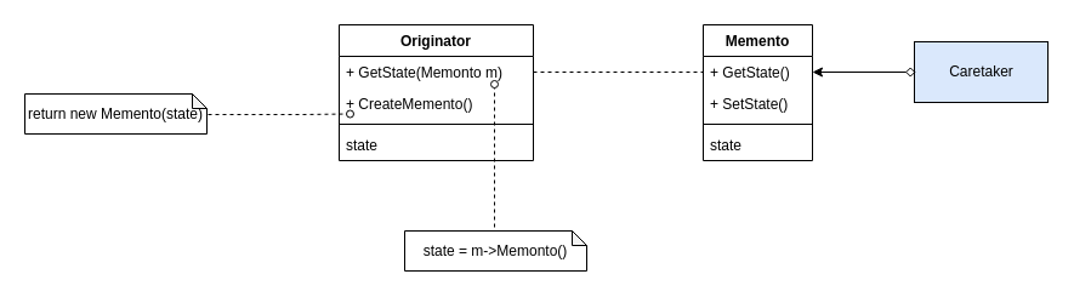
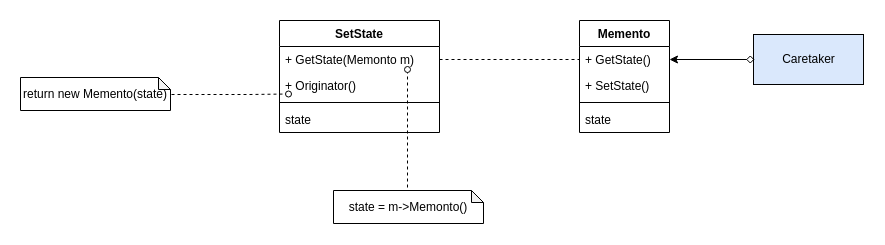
  <mxCell id="0" />
  <mxCell id="1" parent="0" />
- <mxCell id="2" value="Originator" style="swimlane;fontStyle=1;align=center;verticalAlign=top;childLayout=stackLayout;horizontal=1;startSize=26;horizontalStack=0;resizeParent=1;resizeParentMax=0;resizeLast=0;collapsible=1;marginBottom=0;" vertex="1" parent="1"><mxGeometry x="279" y="20" width="160" height="112" as="geometry" /></mxCell>
+ <mxCell id="2" value="SetState" style="swimlane;fontStyle=1;align=center;verticalAlign=top;childLayout=stackLayout;horizontal=1;startSize=26;horizontalStack=0;resizeParent=1;resizeParentMax=0;resizeLast=0;collapsible=1;marginBottom=0;" vertex="1" parent="1"><mxGeometry x="279" y="20" width="160" height="112" as="geometry" /></mxCell>
  <mxCell id="3" value="+ GetState(Memonto m)" style="text;strokeColor=none;fillColor=none;align=left;verticalAlign=top;spacingLeft=4;spacingRight=4;overflow=hidden;rotatable=0;points=[[0,0.5],[1,0.5]];portConstraint=eastwest;" vertex="1" parent="2"><mxGeometry y="26" width="160" height="26" as="geometry" /></mxCell>
- <mxCell id="4" value="+ CreateMemento()" style="text;strokeColor=none;fillColor=none;align=left;verticalAlign=top;spacingLeft=4;spacingRight=4;overflow=hidden;rotatable=0;points=[[0,0.5],[1,0.5]];portConstraint=eastwest;" vertex="1" parent="2"><mxGeometry y="52" width="160" height="26" as="geometry" /></mxCell>
+ <mxCell id="4" value="+ Originator()" style="text;strokeColor=none;fillColor=none;align=left;verticalAlign=top;spacingLeft=4;spacingRight=4;overflow=hidden;rotatable=0;points=[[0,0.5],[1,0.5]];portConstraint=eastwest;" vertex="1" parent="2"><mxGeometry y="52" width="160" height="26" as="geometry" /></mxCell>
  <mxCell id="5" value="" style="line;strokeWidth=1;fillColor=none;align=left;verticalAlign=middle;spacingTop=-1;spacingLeft=3;spacingRight=3;rotatable=0;labelPosition=right;points=[];portConstraint=eastwest;" vertex="1" parent="2"><mxGeometry y="78" width="160" height="8" as="geometry" /></mxCell>
  <mxCell id="6" value="state" style="text;strokeColor=none;fillColor=none;align=left;verticalAlign=top;spacingLeft=4;spacingRight=4;overflow=hidden;rotatable=0;points=[[0,0.5],[1,0.5]];portConstraint=eastwest;" vertex="1" parent="2"><mxGeometry y="86" width="160" height="26" as="geometry" /></mxCell>
  <mxCell id="7" value="Memento" style="swimlane;fontStyle=1;align=center;verticalAlign=top;childLayout=stackLayout;horizontal=1;startSize=26;horizontalStack=0;resizeParent=1;resizeParentMax=0;resizeLast=0;collapsible=1;marginBottom=0;glass=0;" vertex="1" parent="1"><mxGeometry x="579" y="20" width="90" height="112" as="geometry" /></mxCell>
  <mxCell id="8" value="+ GetState()" style="text;strokeColor=none;fillColor=none;align=left;verticalAlign=top;spacingLeft=4;spacingRight=4;overflow=hidden;rotatable=0;points=[[0,0.5],[1,0.5]];portConstraint=eastwest;" vertex="1" parent="7"><mxGeometry y="26" width="90" height="26" as="geometry" /></mxCell>
  <mxCell id="9" value="+ SetState()" style="text;strokeColor=none;fillColor=none;align=left;verticalAlign=top;spacingLeft=4;spacingRight=4;overflow=hidden;rotatable=0;points=[[0,0.5],[1,0.5]];portConstraint=eastwest;" vertex="1" parent="7"><mxGeometry y="52" width="90" height="26" as="geometry" /></mxCell>
  <mxCell id="10" value="" style="line;strokeWidth=1;fillColor=none;align=left;verticalAlign=middle;spacingTop=-1;spacingLeft=3;spacingRight=3;rotatable=0;labelPosition=right;points=[];portConstraint=eastwest;" vertex="1" parent="7"><mxGeometry y="78" width="90" height="8" as="geometry" /></mxCell>
  <mxCell id="11" value="state" style="text;strokeColor=none;fillColor=none;align=left;verticalAlign=top;spacingLeft=4;spacingRight=4;overflow=hidden;rotatable=0;points=[[0,0.5],[1,0.5]];portConstraint=eastwest;" vertex="1" parent="7"><mxGeometry y="86" width="90" height="26" as="geometry" /></mxCell>
  <mxCell id="12" value="Caretaker" style="html=1;fillColor=#dae8fc;" vertex="1" parent="1"><mxGeometry x="753" y="34" width="110" height="50" as="geometry" /></mxCell>
  <mxCell id="13" style="edgeStyle=orthogonalEdgeStyle;rounded=0;orthogonalLoop=1;jettySize=auto;html=1;dashed=1;endArrow=none;endFill=0;" edge="1" parent="1"><mxGeometry relative="1" as="geometry"><mxPoint x="439" y="59" as="sourcePoint" /><mxPoint x="579" y="59" as="targetPoint" /><Array as="points"><mxPoint x="579" y="59" /></Array></mxGeometry></mxCell>
  <mxCell id="14" style="edgeStyle=orthogonalEdgeStyle;rounded=0;orthogonalLoop=1;jettySize=auto;html=1;exitX=0.933;exitY=0.5;exitDx=0;exitDy=0;exitPerimeter=0;endArrow=oval;endFill=0;dashed=1;" edge="1" parent="1"><mxGeometry relative="1" as="geometry"><mxPoint x="288" y="93.5" as="targetPoint" /><mxPoint x="159" y="94" as="sourcePoint" /><Array as="points"><mxPoint x="249" y="94" /><mxPoint x="249" y="94" /></Array></mxGeometry></mxCell>
  <mxCell id="15" value="return new Memento(state)" style="shape=note;whiteSpace=wrap;html=1;backgroundOutline=1;darkOpacity=0.05;size=12;" vertex="1" parent="1"><mxGeometry x="20" y="77" width="150" height="33" as="geometry" /></mxCell>
  <mxCell id="16" style="edgeStyle=orthogonalEdgeStyle;rounded=0;orthogonalLoop=1;jettySize=auto;html=1;endArrow=oval;endFill=0;dashed=1;" edge="1" parent="1"><mxGeometry relative="1" as="geometry"><mxPoint x="407" y="187" as="sourcePoint" /><mxPoint x="407" y="69" as="targetPoint" /><Array as="points"><mxPoint x="407" y="97" /><mxPoint x="407" y="97" /></Array></mxGeometry></mxCell>
  <mxCell id="17" value="state = m-&amp;gt;Memonto()" style="shape=note;whiteSpace=wrap;html=1;backgroundOutline=1;darkOpacity=0.05;size=12;" vertex="1" parent="1"><mxGeometry x="333" y="190" width="150" height="33" as="geometry" /></mxCell>
  <mxCell id="18" style="edgeStyle=orthogonalEdgeStyle;rounded=0;orthogonalLoop=1;jettySize=auto;html=1;startArrow=diamond;startFill=0;endArrow=classic;endFill=1;" edge="1" parent="1"><mxGeometry relative="1" as="geometry"><mxPoint x="754" y="59.143" as="sourcePoint" /><mxPoint x="669" y="59" as="targetPoint" /><Array as="points"><mxPoint x="669" y="59" /></Array></mxGeometry></mxCell>
